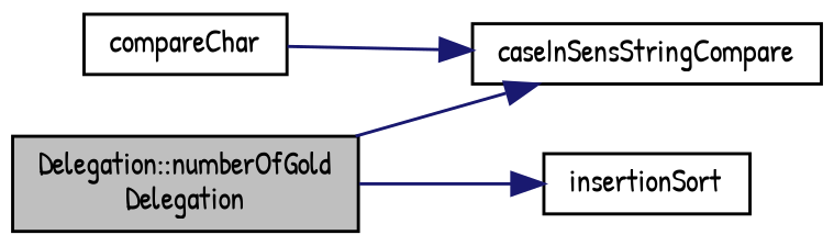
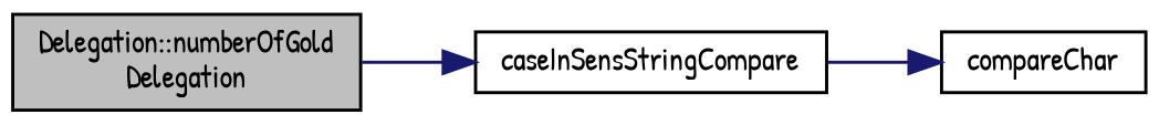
  digraph {
    fontname="Patrick Hand"
    rankdir=LR
    node [color=black fillcolor=white fontname="Patrick Hand" fontsize=10 shape=record style=filled]
    edge [color=midnightblue fontname="Patrick Hand" fontsize=10 labelfontname=Helvetica labelfontsize=10 style=solid]
    n1 [fillcolor=grey75 fontcolor=black height=0.2 label="Delegation::numberOfGold\lDelegation" width=0.4]
    n2 [height=0.2 label=caseInSensStringCompare width=0.4]
-   n3 [height=0.2 label=insertionSort width=0.4]
    n4 [height=0.2 label=compareChar width=0.4]
    n1 -> n2
-   n1 -> n3
-   n4 -> n2
+   n2 -> n4
  }
